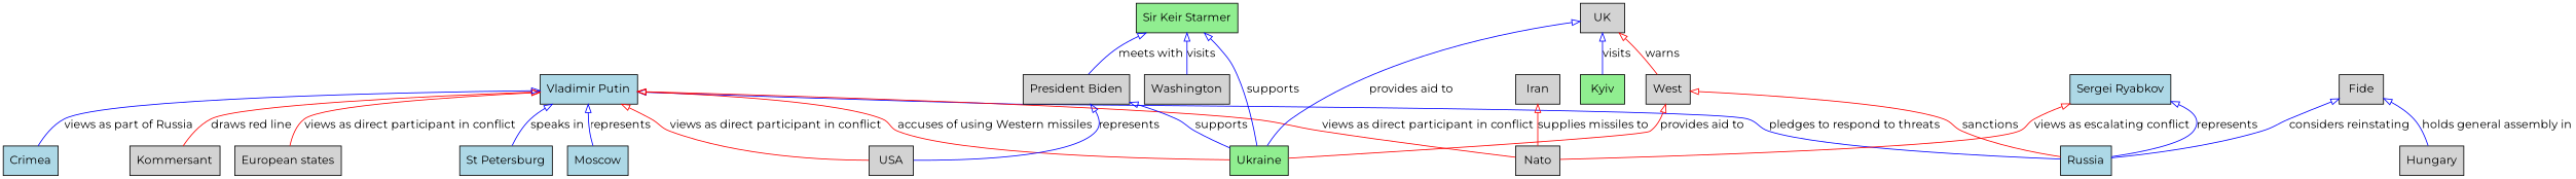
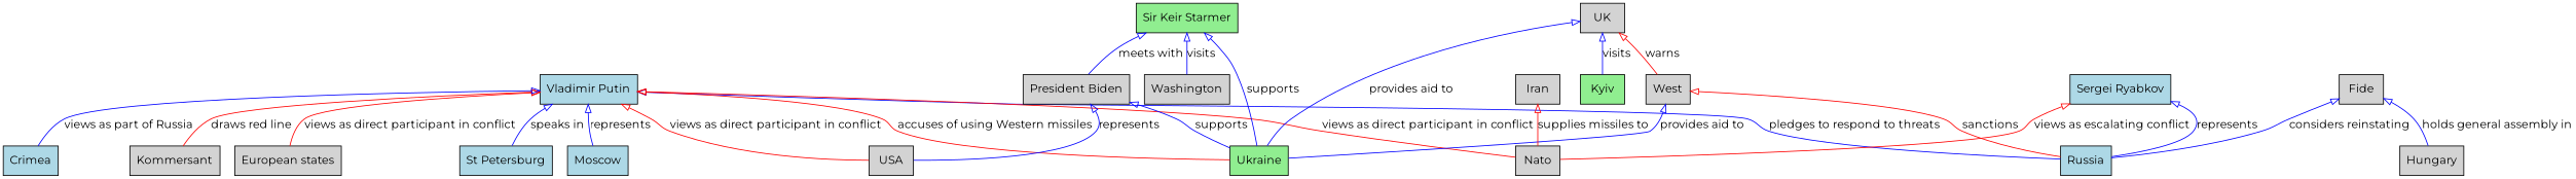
  digraph {
    fontname=Montserrat
    node [fillcolor=lightgray fontname=Montserrat shape=box style=filled]
    edge [arrowtail=empty color=blue dir=back fontname=Montserrat]
    n1 [fillcolor=lightblue label="Vladimir Putin"]
    n2 [label=Kommersant]
    n3 [fillcolor=lightblue label=Russia]
    n4 [fillcolor=lightgreen label=Ukraine]
    n5 [label=Nato]
    n6 [label=USA]
    n7 [label="European states"]
    n8 [fillcolor=lightblue label="St Petersburg"]
    n9 [fillcolor=lightblue label=Moscow]
    n10 [fillcolor=lightblue label=Crimea]
    n11 [label=West]
    n12 [fillcolor=lightblue label="Sergei Ryabkov"]
    n13 [fillcolor=lightgreen label="Sir Keir Starmer"]
    n14 [label="President Biden"]
    n15 [label=Washington]
    n16 [label=Hungary]
    n17 [label=Fide]
    n18 [label=UK]
    n19 [fillcolor=lightgreen label=Kyiv]
    n20 [label=Iran]
    n1 -> n2 [color=red label="draws red line"]
    n1 -> n3 [label="pledges to respond to threats"]
    n1 -> n4 [color=red label="accuses of using Western missiles"]
    n1 -> n5 [color=red label="views as direct participant in conflict"]
    n1 -> n6 [color=red label="views as direct participant in conflict"]
    n1 -> n7 [color=red label="views as direct participant in conflict"]
    n1 -> n8 [label="speaks in"]
    n1 -> n9 [label=represents]
    n1 -> n10 [label="views as part of Russia"]
    n11 -> n3 [color=red label=sanctions]
-   n11 -> n4 [color=red label="provides aid to"]
+   n11 -> n4 [label="provides aid to"]
    n12 -> n3 [label=represents]
    n12 -> n5 [color=red label="views as escalating conflict"]
    n13 -> n4 [label=supports]
    n13 -> n14 [label="meets with"]
    n13 -> n15 [label=visits]
    n14 -> n4 [label=supports]
    n14 -> n6 [label=represents]
    n17 -> n3 [label="considers reinstating"]
    n17 -> n16 [label="holds general assembly in"]
    n18 -> n4 [label="provides aid to"]
    n18 -> n11 [color=red label=warns]
    n18 -> n19 [label=visits]
    n20 -> n5 [color=red label="supplies missiles to"]
  }
